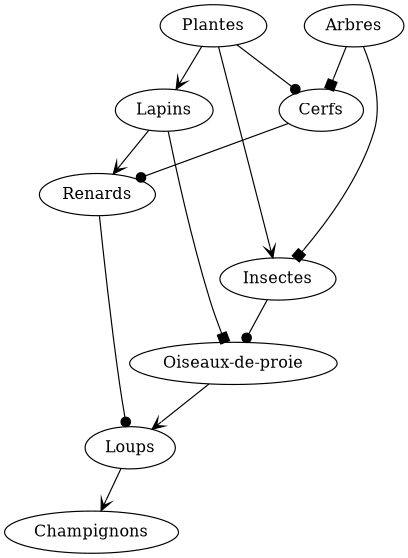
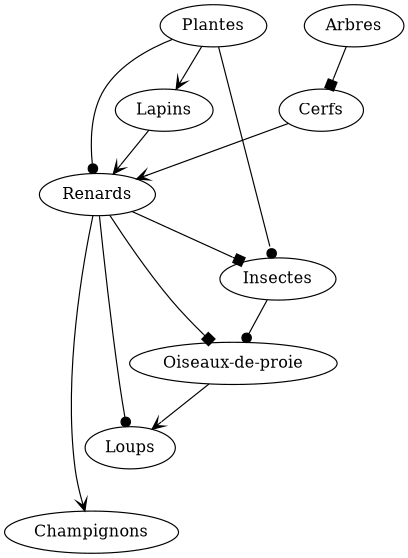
  digraph {
    edge [arrowhead=vee]
    Arbres
    Cerfs
    Insectes
    Renards
    Lapins
    "Oiseaux-de-proie"
    Plantes
    Loups
    Champignons
    Arbres -> Cerfs [arrowhead=box]
-   Arbres -> Insectes [arrowhead=box]
-   Cerfs -> Renards [arrowhead=dot]
+   Renards -> Insectes [arrowhead=box]
+   Cerfs -> Renards
    Insectes -> "Oiseaux-de-proie" [arrowhead=dot]
    Renards -> Loups [arrowhead=dot]
    Lapins -> Renards
-   Lapins -> "Oiseaux-de-proie" [arrowhead=box]
+   Renards -> "Oiseaux-de-proie" [arrowhead=box]
    "Oiseaux-de-proie" -> Loups
-   Plantes -> Cerfs [arrowhead=dot]
-   Plantes -> Insectes
+   Plantes -> Renards [arrowhead=dot]
+   Plantes -> Insectes [arrowhead=dot]
    Plantes -> Lapins
-   Loups -> Champignons
+   Renards -> Champignons
  }
